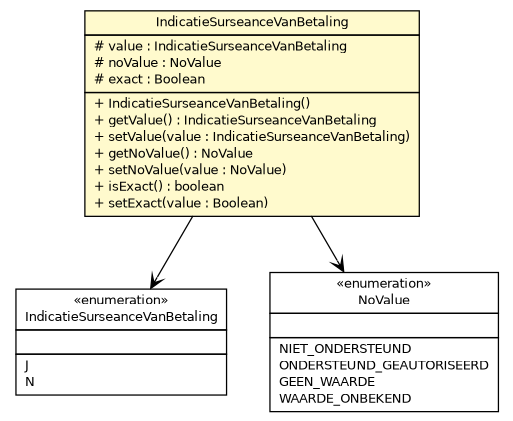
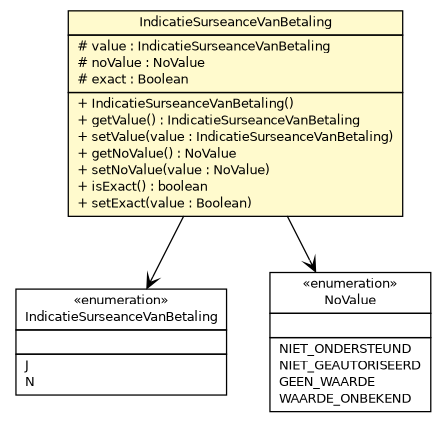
  digraph {
    nodesep=0.25
    ranksep=0.5
    node [fontcolor=black fontname=Helvetica fontsize=10.0 shape=plaintext]
    edge [arrowhead=open color=black fontcolor=black fontname=Helvetica fontsize=10.0 headport=p labelfontname=Helvetica labelfontsize=10 tailport=p]
    n1 [label=<<table title="nl.egem.stuf.sector.bg._0204.IndicatieSurseanceVanBetaling" border="0" cellborder="1" cellspacing="0" cellpadding="2" port="p" href="./IndicatieSurseanceVanBetaling.html"> 		<tr><td><table border="0" cellspacing="0" cellpadding="1"> <tr><td align="center" balign="center"> &#171;enumeration&#187; </td></tr> <tr><td align="center" balign="center"> IndicatieSurseanceVanBetaling </td></tr> 		</table></td></tr> 		<tr><td><table border="0" cellspacing="0" cellpadding="1"> <tr><td align="left" balign="left">  </td></tr> 		</table></td></tr> 		<tr><td><table border="0" cellspacing="0" cellpadding="1"> <tr><td align="left" balign="left"> J </td></tr> <tr><td align="left" balign="left"> N </td></tr> 		</table></td></tr> 		</table>>]
    n2 [label=<<table title="nl.egem.stuf.sector.bg._0204.NNPFund.IndicatieSurseanceVanBetaling" border="0" cellborder="1" cellspacing="0" cellpadding="2" port="p" bgcolor="lemonChiffon" href="./NNPFund.IndicatieSurseanceVanBetaling.html"> 		<tr><td><table border="0" cellspacing="0" cellpadding="1"> <tr><td align="center" balign="center"> IndicatieSurseanceVanBetaling </td></tr> 		</table></td></tr> 		<tr><td><table border="0" cellspacing="0" cellpadding="1"> <tr><td align="left" balign="left"> # value : IndicatieSurseanceVanBetaling </td></tr> <tr><td align="left" balign="left"> # noValue : NoValue </td></tr> <tr><td align="left" balign="left"> # exact : Boolean </td></tr> 		</table></td></tr> 		<tr><td><table border="0" cellspacing="0" cellpadding="1"> <tr><td align="left" balign="left"> + IndicatieSurseanceVanBetaling() </td></tr> <tr><td align="left" balign="left"> + getValue() : IndicatieSurseanceVanBetaling </td></tr> <tr><td align="left" balign="left"> + setValue(value : IndicatieSurseanceVanBetaling) </td></tr> <tr><td align="left" balign="left"> + getNoValue() : NoValue </td></tr> <tr><td align="left" balign="left"> + setNoValue(value : NoValue) </td></tr> <tr><td align="left" balign="left"> + isExact() : boolean </td></tr> <tr><td align="left" balign="left"> + setExact(value : Boolean) </td></tr> 		</table></td></tr> 		</table>>]
-   n3 [label=<<table title="nl.egem.stuf.stuf0204.NoValue" border="0" cellborder="1" cellspacing="0" cellpadding="2" port="p" href="../../../stuf0204/NoValue.html"> 		<tr><td><table border="0" cellspacing="0" cellpadding="1"> <tr><td align="center" balign="center"> &#171;enumeration&#187; </td></tr> <tr><td align="center" balign="center"> NoValue </td></tr> 		</table></td></tr> 		<tr><td><table border="0" cellspacing="0" cellpadding="1"> <tr><td align="left" balign="left">  </td></tr> 		</table></td></tr> 		<tr><td><table border="0" cellspacing="0" cellpadding="1"> <tr><td align="left" balign="left"> NIET_ONDERSTEUND </td></tr> <tr><td align="left" balign="left"> ONDERSTEUND_GEAUTORISEERD </td></tr> <tr><td align="left" balign="left"> GEEN_WAARDE </td></tr> <tr><td align="left" balign="left"> WAARDE_ONBEKEND </td></tr> 		</table></td></tr> 		</table>>]
+   n3 [label=<<table title="nl.egem.stuf.stuf0204.NoValue" border="0" cellborder="1" cellspacing="0" cellpadding="2" port="p" href="../../../stuf0204/NoValue.html"> 		<tr><td><table border="0" cellspacing="0" cellpadding="1"> <tr><td align="center" balign="center"> &#171;enumeration&#187; </td></tr> <tr><td align="center" balign="center"> NoValue </td></tr> 		</table></td></tr> 		<tr><td><table border="0" cellspacing="0" cellpadding="1"> <tr><td align="left" balign="left">  </td></tr> 		</table></td></tr> 		<tr><td><table border="0" cellspacing="0" cellpadding="1"> <tr><td align="left" balign="left"> NIET_ONDERSTEUND </td></tr> <tr><td align="left" balign="left"> NIET_GEAUTORISEERD </td></tr> <tr><td align="left" balign="left"> GEEN_WAARDE </td></tr> <tr><td align="left" balign="left"> WAARDE_ONBEKEND </td></tr> 		</table></td></tr> 		</table>>]
    n2 -> n1
    n2 -> n3
  }
